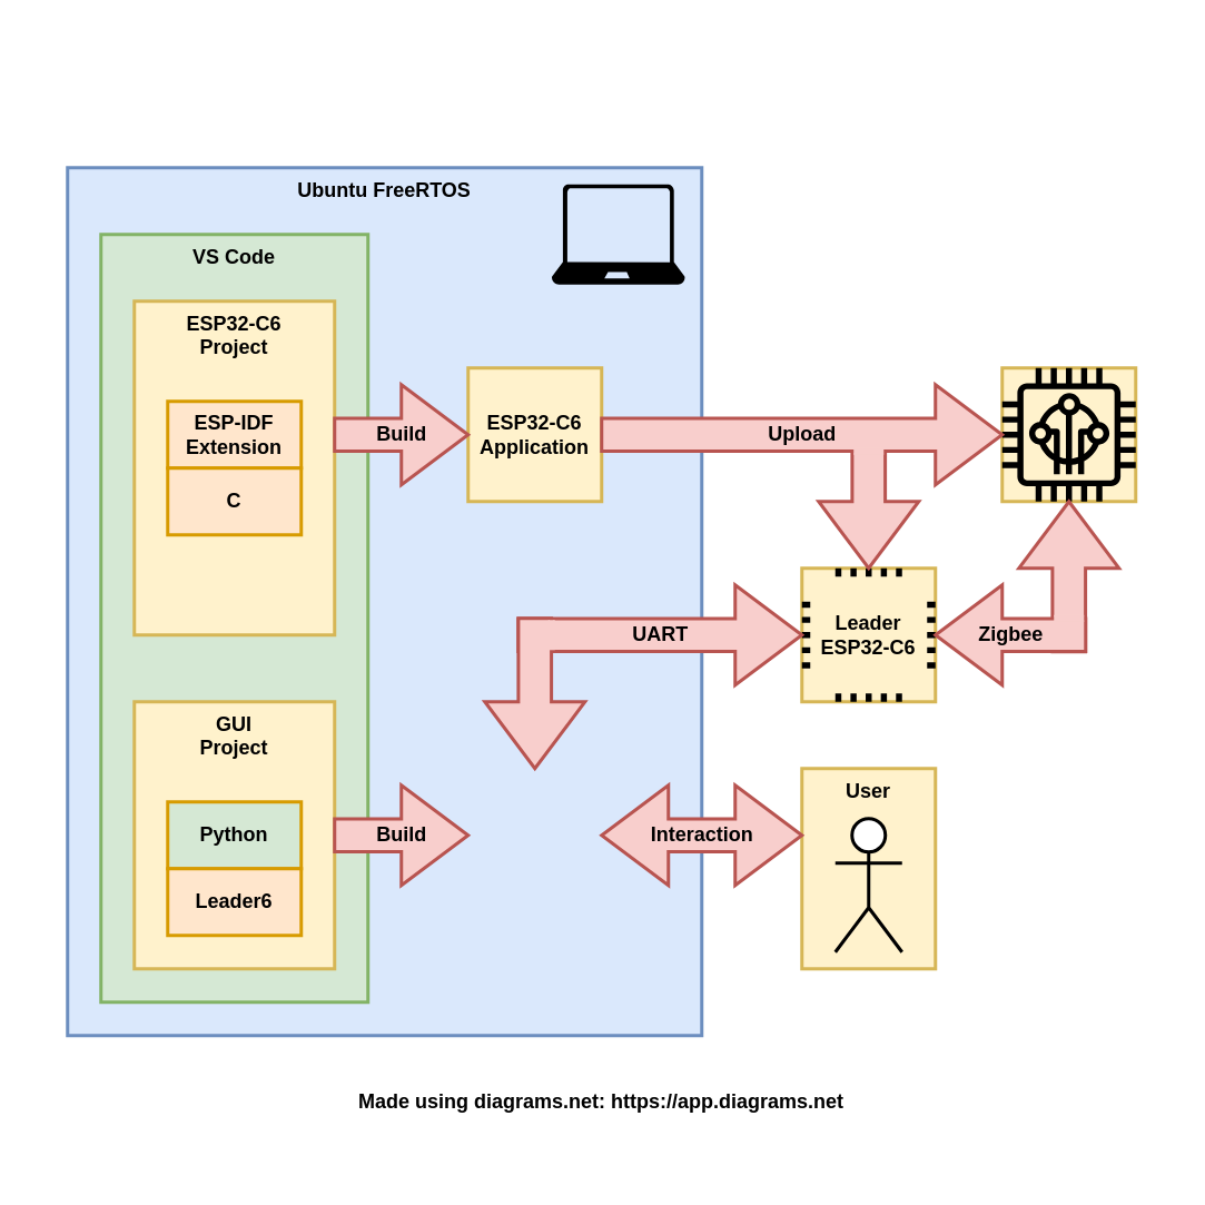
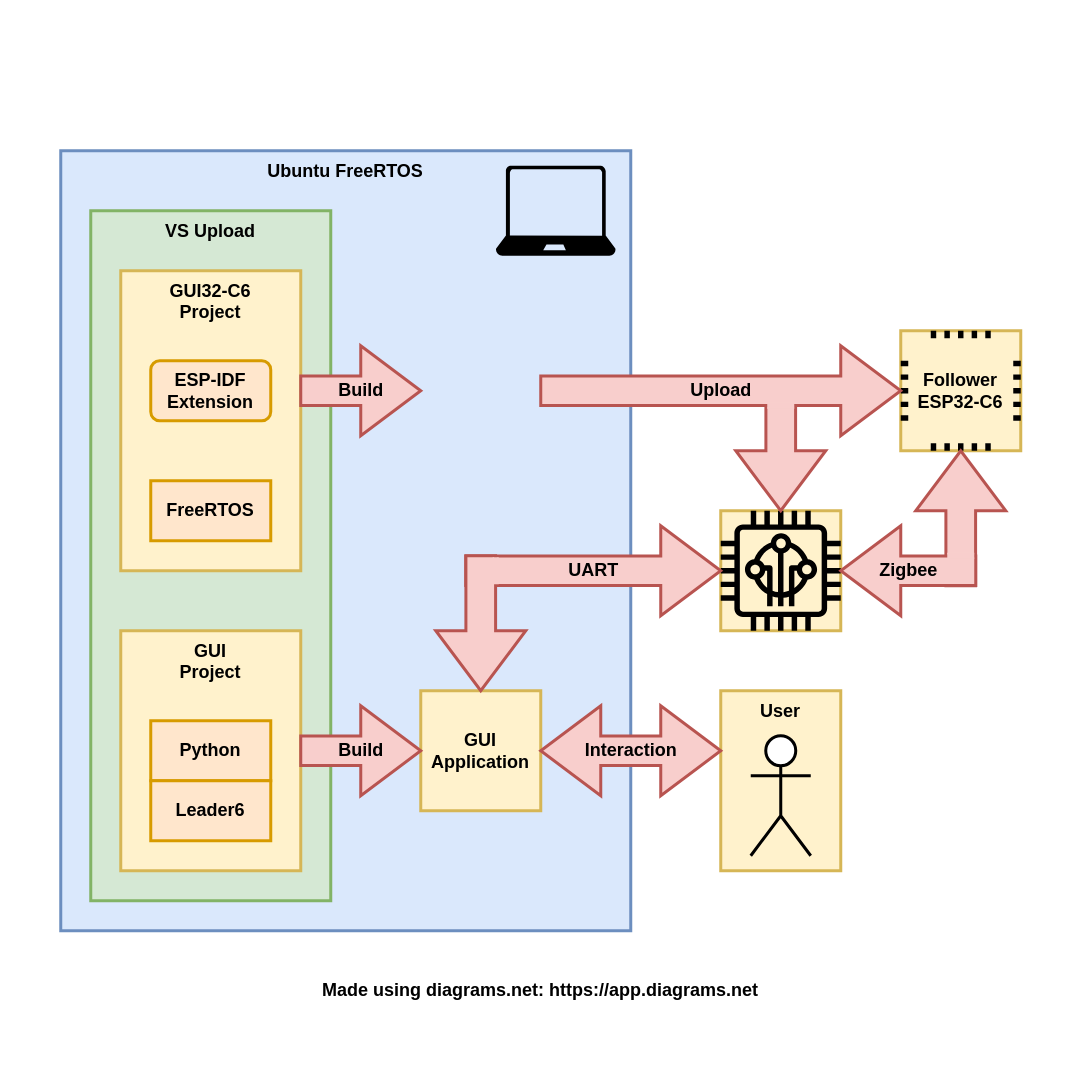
  <mxCell id="0" />
  <mxCell id="1" style="" parent="0" />
  <mxCell id="2" value="" style="rounded=0;whiteSpace=wrap;html=1;strokeWidth=2;fontStyle=1;strokeColor=none;" parent="1" vertex="1"><mxGeometry width="680" height="680" as="geometry" x="20" y="20" /></mxCell>
  <mxCell id="3" value="Ubuntu FreeRTOS" style="rounded=0;whiteSpace=wrap;html=1;verticalAlign=top;align=center;strokeWidth=2;fontStyle=1;fillColor=#dae8fc;strokeColor=#6c8ebf;" parent="1" vertex="1"><mxGeometry x="40" y="100" width="380" height="520" as="geometry" /></mxCell>
- <mxCell id="4" value="VS Code" style="rounded=0;whiteSpace=wrap;html=1;verticalAlign=top;strokeWidth=2;fontStyle=1;fillColor=#d5e8d4;strokeColor=#82b366;" parent="1" vertex="1"><mxGeometry x="60" y="140" width="160" height="460" as="geometry" /></mxCell>
- <mxCell id="5" value="&lt;div&gt;ESP32-C6&lt;/div&gt;&lt;div&gt;Project&lt;/div&gt;" style="rounded=0;whiteSpace=wrap;html=1;align=center;verticalAlign=top;spacing=2;strokeWidth=2;fontStyle=1;fillColor=#fff2cc;strokeColor=#d6b656;" parent="1" vertex="1"><mxGeometry x="80" y="180" width="120" height="200" as="geometry" /></mxCell>
+ <mxCell id="4" value="VS Upload" style="rounded=0;whiteSpace=wrap;html=1;verticalAlign=top;strokeWidth=2;fontStyle=1;fillColor=#d5e8d4;strokeColor=#82b366;" parent="1" vertex="1"><mxGeometry x="60" y="140" width="160" height="460" as="geometry" /></mxCell>
+ <mxCell id="5" value="&lt;div&gt;GUI32-C6&lt;/div&gt;&lt;div&gt;Project&lt;/div&gt;" style="rounded=0;whiteSpace=wrap;html=1;align=center;verticalAlign=top;spacing=2;strokeWidth=2;fontStyle=1;fillColor=#fff2cc;strokeColor=#d6b656;" parent="1" vertex="1"><mxGeometry x="80" y="180" width="120" height="200" as="geometry" /></mxCell>
  <mxCell id="6" value="&lt;div&gt;GUI&lt;/div&gt;&lt;div&gt;Project&lt;/div&gt;" style="rounded=0;whiteSpace=wrap;html=1;align=center;verticalAlign=top;spacing=2;strokeWidth=2;fontStyle=1;fillColor=#fff2cc;strokeColor=#d6b656;" parent="1" vertex="1"><mxGeometry x="80" y="420" width="120" height="160" as="geometry" /></mxCell>
- <mxCell id="7" value="&lt;div&gt;ESP-IDF&lt;/div&gt;&lt;div&gt;Extension&lt;/div&gt;" style="rounded=0;whiteSpace=wrap;html=1;strokeWidth=2;fontStyle=1;fillColor=#ffe6cc;strokeColor=#d79b00;" parent="1" vertex="1"><mxGeometry x="100" y="240" width="80" height="40" as="geometry" /></mxCell>
- <mxCell id="8" value="C" style="rounded=0;whiteSpace=wrap;html=1;strokeWidth=2;fontStyle=1;fillColor=#ffe6cc;strokeColor=#d79b00;" parent="1" vertex="1"><mxGeometry x="100" y="280" width="80" height="40" as="geometry" /></mxCell>
- <mxCell id="9" value="Python" style="rounded=0;whiteSpace=wrap;html=1;strokeWidth=2;fontStyle=1;fillColor=#d5e8d4;strokeColor=#d79b00;" parent="1" vertex="1"><mxGeometry x="100" y="480" width="80" height="40" as="geometry" /></mxCell>
+ <mxCell id="7" value="&lt;div&gt;ESP-IDF&lt;/div&gt;&lt;div&gt;Extension&lt;/div&gt;" style="whiteSpace=wrap;html=1;strokeWidth=2;fontStyle=1;fillColor=#ffe6cc;strokeColor=#d79b00;rounded=1;" parent="1" vertex="1"><mxGeometry x="100" y="240" width="80" height="40" as="geometry" /></mxCell>
+ <mxCell id="9" value="Python" style="rounded=0;whiteSpace=wrap;html=1;strokeWidth=2;fontStyle=1;fillColor=#ffe6cc;strokeColor=#d79b00;" parent="1" vertex="1"><mxGeometry x="100" y="480" width="80" height="40" as="geometry" /></mxCell>
+ <mxCell id="10" value="FreeRTOS" style="rounded=0;whiteSpace=wrap;html=1;strokeWidth=2;fontStyle=1;fillColor=#ffe6cc;strokeColor=#d79b00;" parent="1" vertex="1"><mxGeometry x="100" y="320" width="80" height="40" as="geometry" /></mxCell>
  <mxCell id="11" value="" style="verticalLabelPosition=bottom;html=1;verticalAlign=top;align=center;strokeColor=none;fillColor=#000000;shape=mxgraph.azure.laptop;pointerEvents=1;" parent="1" vertex="1"><mxGeometry x="330" y="110" width="80" height="60" as="geometry" /></mxCell>
  <mxCell id="12" value="Leader6" style="rounded=0;whiteSpace=wrap;html=1;strokeWidth=2;fontStyle=1;fillColor=#ffe6cc;strokeColor=#d79b00;" parent="1" vertex="1"><mxGeometry x="100" y="520" width="80" height="40" as="geometry" /></mxCell>
+ <mxCell id="13" value="&lt;div&gt;GUI&lt;/div&gt;&lt;div&gt;Application&lt;/div&gt;" style="rounded=0;whiteSpace=wrap;html=1;align=center;verticalAlign=middle;spacing=2;strokeWidth=2;fontStyle=1;fillColor=#fff2cc;strokeColor=#d6b656;" parent="1" vertex="1"><mxGeometry x="280" y="460" width="80" height="80" as="geometry" /></mxCell>
  <mxCell id="14" value="" style="rounded=0;whiteSpace=wrap;html=1;verticalAlign=middle;strokeWidth=2;fontStyle=1;fillColor=#fff2cc;strokeColor=#d6b656;" parent="1" vertex="1"><mxGeometry x="600" y="220" width="80" height="80" as="geometry" /></mxCell>
- <mxCell id="15" value="&lt;div&gt;ESP32-C6&lt;/div&gt;&lt;div&gt;Application&lt;/div&gt;" style="rounded=0;whiteSpace=wrap;html=1;align=center;verticalAlign=middle;spacing=2;strokeWidth=2;fontStyle=1;fillColor=#fff2cc;strokeColor=#d6b656;" parent="1" vertex="1"><mxGeometry x="280" y="220" width="80" height="80" as="geometry" /></mxCell>
  <mxCell id="16" value="&lt;div&gt;User&lt;/div&gt;" style="rounded=0;whiteSpace=wrap;html=1;verticalAlign=top;strokeWidth=2;fontStyle=1;fillColor=#fff2cc;strokeColor=#d6b656;" parent="1" vertex="1"><mxGeometry x="480" y="460" width="80" height="120" as="geometry" /></mxCell>
  <mxCell id="17" value="" style="shape=umlActor;verticalLabelPosition=bottom;verticalAlign=top;html=1;outlineConnect=0;strokeWidth=2;fontStyle=1" parent="1" vertex="1"><mxGeometry x="500" y="490" width="40" height="80" as="geometry" /></mxCell>
  <mxCell id="18" value="&lt;div&gt;Build&lt;/div&gt;" style="html=1;shadow=0;dashed=0;align=center;verticalAlign=middle;shape=mxgraph.arrows2.arrow;dy=0.67;dx=40;notch=0;strokeWidth=2;fontStyle=1;fillColor=#f8cecc;strokeColor=#b85450;" parent="1" vertex="1"><mxGeometry x="200" y="230" width="80" height="60" as="geometry" /></mxCell>
  <mxCell id="19" value="&lt;div&gt;Build&lt;/div&gt;" style="html=1;shadow=0;dashed=0;align=center;verticalAlign=middle;shape=mxgraph.arrows2.arrow;dy=0.67;dx=40;notch=0;strokeWidth=2;fontStyle=1;fillColor=#f8cecc;strokeColor=#b85450;" parent="1" vertex="1"><mxGeometry x="200" y="470" width="80" height="60" as="geometry" /></mxCell>
  <mxCell id="20" value="Interaction" style="html=1;shadow=0;dashed=0;align=center;verticalAlign=middle;shape=mxgraph.arrows2.twoWayArrow;dy=0.67;dx=40;strokeWidth=2;fontStyle=1;fillColor=#f8cecc;strokeColor=#b85450;direction=west;" parent="1" vertex="1"><mxGeometry x="360" y="470" width="120" height="60" as="geometry" /></mxCell>
  <mxCell id="21" value="" style="sketch=0;outlineConnect=0;dashed=0;verticalLabelPosition=bottom;verticalAlign=top;align=center;html=1;fontSize=12;fontStyle=0;aspect=fixed;pointerEvents=1;shape=mxgraph.aws4.iot_thing_freertos_device;fillColor=#000000;" parent="1" vertex="1"><mxGeometry x="600" y="220" width="80" height="80" as="geometry" /></mxCell>
+ <mxCell id="22" value="&lt;div&gt;Follower&lt;/div&gt;&lt;div&gt;ESP32-C6&lt;/div&gt;" style="rounded=0;whiteSpace=wrap;html=1;verticalAlign=middle;strokeWidth=2;fontStyle=1;fillColor=#fff2cc;strokeColor=none;fillStyle=auto;" parent="1" vertex="1"><mxGeometry x="605" y="225" width="70" height="70" as="geometry" /></mxCell>
  <mxCell id="23" value="" style="rounded=0;whiteSpace=wrap;html=1;verticalAlign=middle;strokeWidth=2;fontStyle=1;fillColor=#fff2cc;strokeColor=#d6b656;" parent="1" vertex="1"><mxGeometry x="480" y="340" width="80" height="80" as="geometry" /></mxCell>
  <mxCell id="24" value="" style="sketch=0;outlineConnect=0;dashed=0;verticalLabelPosition=bottom;verticalAlign=top;align=center;html=1;fontSize=12;fontStyle=0;aspect=fixed;pointerEvents=1;shape=mxgraph.aws4.iot_thing_freertos_device;fillColor=#000000;" parent="1" vertex="1"><mxGeometry x="480" y="340" width="80" height="80" as="geometry" /></mxCell>
- <mxCell id="25" value="&lt;div&gt;Leader&lt;/div&gt;&lt;div&gt;ESP32-C6&lt;/div&gt;" style="rounded=0;whiteSpace=wrap;html=1;verticalAlign=middle;strokeWidth=2;fontStyle=1;fillColor=#fff2cc;strokeColor=none;fillStyle=auto;" parent="1" vertex="1"><mxGeometry x="485" y="345" width="70" height="70" as="geometry" /></mxCell>
  <mxCell id="26" value="" style="html=1;shadow=0;dashed=0;align=center;verticalAlign=middle;shape=mxgraph.arrows2.arrow;dy=0.67;dx=40;notch=0;direction=north;strokeWidth=2;fontStyle=1;fillColor=#f8cecc;strokeColor=#b85450;" parent="1" vertex="1"><mxGeometry x="610" y="300" width="60" height="90" as="geometry" /></mxCell>
  <mxCell id="27" value="Zigbee" style="html=1;shadow=0;dashed=0;align=center;verticalAlign=middle;shape=mxgraph.arrows2.arrow;dy=0.67;dx=40;notch=0;direction=west;strokeWidth=2;fontStyle=1;fillColor=#f8cecc;strokeColor=#b85450;" parent="1" vertex="1"><mxGeometry x="560" y="350" width="90" height="60" as="geometry" /></mxCell>
  <mxCell id="28" value="" style="rounded=0;whiteSpace=wrap;html=1;strokeWidth=2;fontStyle=1;strokeColor=none;fillColor=#f8cecc;" parent="1" vertex="1"><mxGeometry x="631" y="368" width="18" height="4" as="geometry" /></mxCell>
  <mxCell id="29" value="" style="html=1;shadow=0;dashed=0;align=center;verticalAlign=middle;shape=mxgraph.arrows2.arrow;dy=0.67;dx=40;notch=0;direction=south;strokeWidth=2;fontStyle=1;fillColor=#f8cecc;strokeColor=#b85450;" parent="1" vertex="1"><mxGeometry x="490" y="270" width="60" height="70" as="geometry" /></mxCell>
  <mxCell id="30" value="&lt;div&gt;Upload&lt;/div&gt;" style="html=1;shadow=0;dashed=0;align=center;verticalAlign=middle;shape=mxgraph.arrows2.arrow;dy=0.67;dx=40;notch=0;strokeWidth=2;fontStyle=1;fillColor=#f8cecc;strokeColor=#b85450;" parent="1" vertex="1"><mxGeometry x="360" y="230" width="240" height="60" as="geometry" /></mxCell>
  <mxCell id="31" value="" style="rounded=0;whiteSpace=wrap;html=1;strokeColor=none;strokeWidth=2;fontStyle=1;fillColor=#f8cecc;" parent="1" vertex="1"><mxGeometry x="511" y="268" width="18" height="4" as="geometry" /></mxCell>
  <mxCell id="32" value="UART" style="html=1;shadow=0;dashed=0;align=center;verticalAlign=middle;shape=mxgraph.arrows2.arrow;dy=0.67;dx=40;notch=0;direction=east;strokeWidth=2;fontStyle=1;fillColor=#f8cecc;strokeColor=#b85450;" parent="1" vertex="1"><mxGeometry x="310" y="350" width="170" height="60" as="geometry" /></mxCell>
  <mxCell id="33" value="" style="html=1;shadow=0;dashed=0;align=center;verticalAlign=middle;shape=mxgraph.arrows2.arrow;dy=0.67;dx=40;notch=0;direction=south;strokeWidth=2;fontStyle=1;fillColor=#f8cecc;strokeColor=#b85450;" parent="1" vertex="1"><mxGeometry x="290" y="370" width="60" height="90" as="geometry" /></mxCell>
  <mxCell id="34" value="" style="rounded=0;whiteSpace=wrap;html=1;strokeWidth=2;fontStyle=1;strokeColor=none;fillColor=#f8cecc;direction=south;" parent="1" vertex="1"><mxGeometry x="328" y="371" width="4" height="18" as="geometry" /></mxCell>
  <mxCell id="35" value="Made using diagrams.net: https://app.diagrams.net" style="text;html=1;align=center;verticalAlign=middle;whiteSpace=wrap;rounded=0;fontStyle=1" vertex="1" parent="1"><mxGeometry y="640" width="680" height="40" as="geometry" x="20" /></mxCell>
